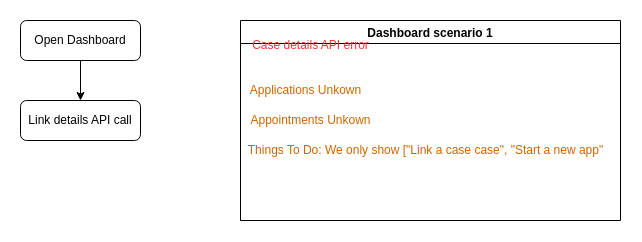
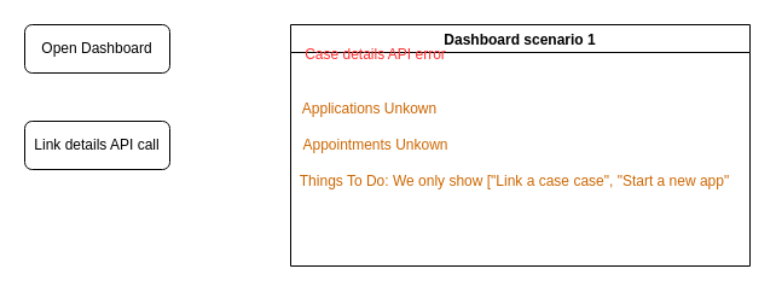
  <mxCell id="0" />
  <mxCell id="1" parent="0" />
- <mxCell id="2" value="" style="edgeStyle=orthogonalEdgeStyle;rounded=0;orthogonalLoop=1;jettySize=auto;html=1;" edge="1" parent="1" source="3" target="4"><mxGeometry relative="1" as="geometry" /></mxCell>
  <mxCell id="3" value="Open Dashboard" style="rounded=1;whiteSpace=wrap;html=1;fontSize=12;glass=0;strokeWidth=1;shadow=0;" parent="1" vertex="1"><mxGeometry x="20" y="20" width="120" height="40" as="geometry" /></mxCell>
  <mxCell id="4" value="Link details API call" style="rounded=1;whiteSpace=wrap;html=1;fontSize=12;glass=0;strokeWidth=1;shadow=0;" parent="1" vertex="1"><mxGeometry x="20" y="100" width="120" height="40" as="geometry" /></mxCell>
  <mxCell id="5" value="Dashboard scenario 1" style="swimlane;" vertex="1" parent="1"><mxGeometry x="240" y="20" width="380" height="200" as="geometry" /></mxCell>
  <mxCell id="6" value="Case details API error" style="text;html=1;align=center;verticalAlign=middle;resizable=0;points=[];autosize=1;strokeColor=none;fillColor=none;fontColor=#FF3333;" vertex="1" parent="5"><mxGeometry x="5" y="15" width="130" height="20" as="geometry" /></mxCell>
  <mxCell id="7" value="Applications Unkown" style="text;html=1;align=center;verticalAlign=middle;resizable=0;points=[];autosize=1;strokeColor=none;fillColor=none;fontColor=#CC6600;" vertex="1" parent="5"><mxGeometry y="60" width="130" height="20" as="geometry" /></mxCell>
  <mxCell id="8" value="Appointments Unkown" style="text;html=1;align=center;verticalAlign=middle;resizable=0;points=[];autosize=1;strokeColor=none;fillColor=none;fontColor=#CC6600;" vertex="1" parent="5"><mxGeometry y="90" width="140" height="20" as="geometry" /></mxCell>
  <mxCell id="9" value="Things To Do: We only show [&quot;Link a case case&quot;, &quot;Start a new app&quot;" style="text;html=1;align=center;verticalAlign=middle;resizable=0;points=[];autosize=1;strokeColor=none;fillColor=none;fontColor=#CC6600;" vertex="1" parent="5"><mxGeometry y="120" width="370" height="20" as="geometry" /></mxCell>
